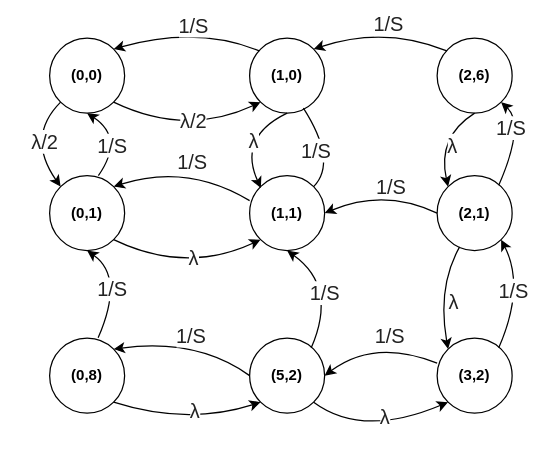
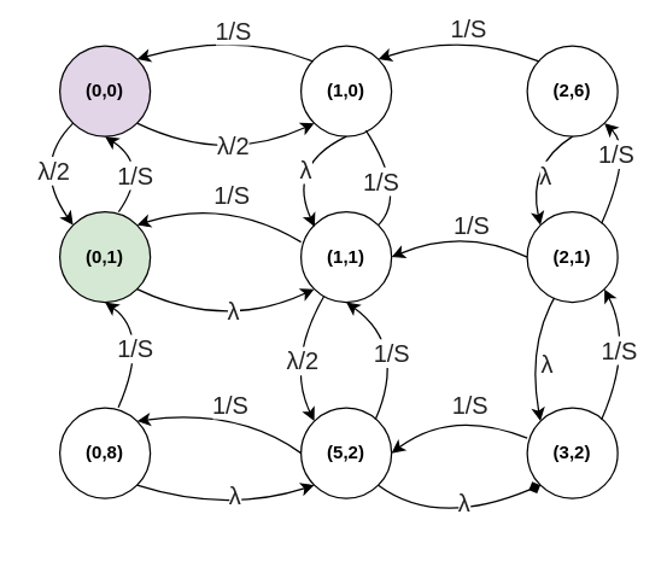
  <mxCell id="0" />
  <mxCell id="1" parent="0" />
- <mxCell id="2" value="&lt;b&gt;(0,0)&lt;/b&gt;" style="ellipse;whiteSpace=wrap;html=1;aspect=fixed;" vertex="1" parent="1"><mxGeometry x="39" y="30" width="60" height="60" as="geometry" /></mxCell>
+ <mxCell id="2" value="&lt;b&gt;(0,0)&lt;/b&gt;" style="ellipse;whiteSpace=wrap;html=1;aspect=fixed;fillColor=#e1d5e7;" vertex="1" parent="1"><mxGeometry x="39" y="30" width="60" height="60" as="geometry" /></mxCell>
  <mxCell id="3" value="&lt;b&gt;(1,0)&lt;/b&gt;" style="ellipse;whiteSpace=wrap;html=1;aspect=fixed;" vertex="1" parent="1"><mxGeometry x="199" y="30" width="60" height="60" as="geometry" /></mxCell>
  <mxCell id="4" value="&lt;b&gt;(2,6)&lt;/b&gt;" style="ellipse;whiteSpace=wrap;html=1;aspect=fixed;" vertex="1" parent="1"><mxGeometry x="349" y="30" width="60" height="60" as="geometry" /></mxCell>
  <mxCell id="5" value="&lt;b&gt;(1,1)&lt;/b&gt;" style="ellipse;whiteSpace=wrap;html=1;aspect=fixed;" vertex="1" parent="1"><mxGeometry x="199" y="140" width="60" height="60" as="geometry" /></mxCell>
- <mxCell id="6" value="&lt;b&gt;(0,1)&lt;/b&gt;" style="ellipse;whiteSpace=wrap;html=1;aspect=fixed;" vertex="1" parent="1"><mxGeometry x="39" y="140" width="60" height="60" as="geometry" /></mxCell>
+ <mxCell id="6" value="&lt;b&gt;(0,1)&lt;/b&gt;" style="ellipse;whiteSpace=wrap;html=1;aspect=fixed;fillColor=#d5e8d4;" vertex="1" parent="1"><mxGeometry x="39" y="140" width="60" height="60" as="geometry" /></mxCell>
  <mxCell id="7" value="&lt;b&gt;(0,8)&lt;/b&gt;" style="ellipse;whiteSpace=wrap;html=1;aspect=fixed;" vertex="1" parent="1"><mxGeometry x="39" y="270" width="60" height="60" as="geometry" /></mxCell>
  <mxCell id="8" value="&lt;b&gt;(5,2)&lt;/b&gt;" style="ellipse;whiteSpace=wrap;html=1;aspect=fixed;" vertex="1" parent="1"><mxGeometry x="199" y="270" width="60" height="60" as="geometry" /></mxCell>
  <mxCell id="9" value="&lt;b&gt;(3,2)&lt;/b&gt;" style="ellipse;whiteSpace=wrap;html=1;aspect=fixed;" vertex="1" parent="1"><mxGeometry x="349" y="270" width="60" height="60" as="geometry" /></mxCell>
  <mxCell id="10" value="&lt;b&gt;(2,1)&lt;/b&gt;" style="ellipse;whiteSpace=wrap;html=1;aspect=fixed;" vertex="1" parent="1"><mxGeometry x="349" y="140" width="60" height="60" as="geometry" /></mxCell>
  <mxCell id="11" value="" style="endArrow=classic;html=1;entryX=0;entryY=1;entryDx=0;entryDy=0;exitX=1;exitY=1;exitDx=0;exitDy=0;curved=1;" edge="1" parent="1" source="7" target="8"><mxGeometry width="50" height="50" relative="1" as="geometry"><mxPoint x="39" y="400" as="sourcePoint" /><mxPoint x="89" y="350" as="targetPoint" /><Array as="points"><mxPoint x="149" y="340" /></Array></mxGeometry></mxCell>
  <mxCell id="12" value="&lt;span style=&quot;color: rgb(34 , 34 , 34) ; font-family: &amp;#34;arial&amp;#34; , sans-serif ; font-size: 16px ; text-align: left ; white-space: normal&quot;&gt;λ&lt;/span&gt;" style="text;html=1;resizable=0;points=[];align=center;verticalAlign=middle;labelBackgroundColor=#ffffff;" vertex="1" connectable="0" parent="11"><mxGeometry x="0.152" y="10" relative="1" as="geometry"><mxPoint as="offset" /></mxGeometry></mxCell>
- <mxCell id="13" value="" style="endArrow=classic;html=1;exitX=1;exitY=1;exitDx=0;exitDy=0;curved=1;entryX=0;entryY=1;entryDx=0;entryDy=0;" edge="1" parent="1" source="8" target="9"><mxGeometry width="50" height="50" relative="1" as="geometry"><mxPoint x="100.213" y="331.213" as="sourcePoint" /><mxPoint x="349" y="300" as="targetPoint" /><Array as="points"><mxPoint x="289" y="350" /></Array></mxGeometry></mxCell>
+ <mxCell id="13" value="" style="endArrow=diamond;html=1;exitX=1;exitY=1;exitDx=0;exitDy=0;curved=1;entryX=0;entryY=1;entryDx=0;entryDy=0;" edge="1" parent="1" source="8" target="9"><mxGeometry width="50" height="50" relative="1" as="geometry"><mxPoint x="100.213" y="331.213" as="sourcePoint" /><mxPoint x="349" y="300" as="targetPoint" /><Array as="points"><mxPoint x="289" y="350" /></Array></mxGeometry></mxCell>
  <mxCell id="14" value="&lt;span style=&quot;color: rgb(34 , 34 , 34) ; font-family: &amp;#34;arial&amp;#34; , sans-serif ; font-size: 16px ; text-align: left ; white-space: normal&quot;&gt;λ&lt;/span&gt;" style="text;html=1;resizable=0;points=[];align=center;verticalAlign=middle;labelBackgroundColor=#ffffff;" vertex="1" connectable="0" parent="13"><mxGeometry x="0.152" y="10" relative="1" as="geometry"><mxPoint as="offset" /></mxGeometry></mxCell>
  <mxCell id="15" value="" style="endArrow=classic;html=1;entryX=0;entryY=1;entryDx=0;entryDy=0;exitX=1;exitY=1;exitDx=0;exitDy=0;curved=1;" edge="1" parent="1" source="6" target="5"><mxGeometry width="50" height="50" relative="1" as="geometry"><mxPoint x="89.213" y="200.213" as="sourcePoint" /><mxPoint x="206.787" y="200.213" as="targetPoint" /><Array as="points"><mxPoint x="148" y="219" /></Array></mxGeometry></mxCell>
  <mxCell id="16" value="&lt;span style=&quot;color: rgb(34 , 34 , 34) ; font-family: &amp;#34;arial&amp;#34; , sans-serif ; font-size: 16px ; text-align: left ; white-space: normal&quot;&gt;λ&lt;/span&gt;" style="text;html=1;resizable=0;points=[];align=center;verticalAlign=middle;labelBackgroundColor=#ffffff;" vertex="1" connectable="0" parent="15"><mxGeometry x="0.152" y="10" relative="1" as="geometry"><mxPoint as="offset" /></mxGeometry></mxCell>
  <mxCell id="17" value="" style="endArrow=classic;html=1;entryX=0;entryY=1;entryDx=0;entryDy=0;exitX=1;exitY=1;exitDx=0;exitDy=0;curved=1;" edge="1" parent="1" source="2" target="3"><mxGeometry width="50" height="50" relative="1" as="geometry"><mxPoint x="89.213" y="90.213" as="sourcePoint" /><mxPoint x="206.787" y="90.213" as="targetPoint" /><Array as="points"><mxPoint x="148" y="109" /></Array></mxGeometry></mxCell>
  <mxCell id="18" value="&lt;span style=&quot;color: rgb(34 , 34 , 34) ; font-family: &amp;#34;arial&amp;#34; , sans-serif ; font-size: 16px ; text-align: left ; white-space: normal&quot;&gt;λ/2&lt;/span&gt;" style="text;html=1;resizable=0;points=[];align=center;verticalAlign=middle;labelBackgroundColor=#ffffff;" vertex="1" connectable="0" parent="17"><mxGeometry x="0.152" y="10" relative="1" as="geometry"><mxPoint as="offset" /></mxGeometry></mxCell>
  <mxCell id="19" value="" style="endArrow=classic;html=1;entryX=0;entryY=0;entryDx=0;entryDy=0;exitX=0;exitY=1;exitDx=0;exitDy=0;curved=1;" edge="1" parent="1" source="2" target="6"><mxGeometry width="50" height="50" relative="1" as="geometry"><mxPoint x="38.787" y="70.213" as="sourcePoint" /><mxPoint x="38.787" y="157.787" as="targetPoint" /><Array as="points"><mxPoint x="20" y="109" /></Array></mxGeometry></mxCell>
  <mxCell id="20" value="&lt;span style=&quot;color: rgb(34 , 34 , 34) ; font-family: &amp;#34;arial&amp;#34; , sans-serif ; font-size: 16px ; text-align: left ; white-space: normal&quot;&gt;λ/2&lt;/span&gt;" style="text;html=1;resizable=0;points=[];align=center;verticalAlign=middle;labelBackgroundColor=#ffffff;" vertex="1" connectable="0" parent="19"><mxGeometry x="0.152" y="10" relative="1" as="geometry"><mxPoint as="offset" /></mxGeometry></mxCell>
+ <mxCell id="21" value="" style="endArrow=classic;html=1;entryX=0;entryY=0;entryDx=0;entryDy=0;curved=1;" edge="1" parent="1" source="5" target="8"><mxGeometry width="50" height="50" relative="1" as="geometry"><mxPoint x="187.787" y="212.213" as="sourcePoint" /><mxPoint x="187.787" y="299.787" as="targetPoint" /><Array as="points"><mxPoint x="189" y="240" /></Array></mxGeometry></mxCell>
+ <mxCell id="22" value="&lt;span style=&quot;color: rgb(34 , 34 , 34) ; font-family: &amp;#34;arial&amp;#34; , sans-serif ; font-size: 16px ; text-align: left ; white-space: normal&quot;&gt;λ/2&lt;/span&gt;" style="text;html=1;resizable=0;points=[];align=center;verticalAlign=middle;labelBackgroundColor=#ffffff;" vertex="1" connectable="0" parent="21"><mxGeometry x="0.152" y="10" relative="1" as="geometry"><mxPoint as="offset" /></mxGeometry></mxCell>
  <mxCell id="23" value="" style="endArrow=classic;html=1;entryX=0;entryY=0;entryDx=0;entryDy=0;curved=1;exitX=0.5;exitY=1;exitDx=0;exitDy=0;" edge="1" parent="1" source="4" target="10"><mxGeometry width="50" height="50" relative="1" as="geometry"><mxPoint x="369" y="90" as="sourcePoint" /><mxPoint x="382.787" y="157.787" as="targetPoint" /><Array as="points"><mxPoint x="349" y="109" /></Array></mxGeometry></mxCell>
  <mxCell id="24" value="&lt;span style=&quot;color: rgb(34 , 34 , 34) ; font-family: &amp;#34;arial&amp;#34; , sans-serif ; font-size: 16px ; text-align: left ; white-space: normal&quot;&gt;λ&lt;/span&gt;" style="text;html=1;resizable=0;points=[];align=center;verticalAlign=middle;labelBackgroundColor=#ffffff;" vertex="1" connectable="0" parent="23"><mxGeometry x="0.152" y="10" relative="1" as="geometry"><mxPoint as="offset" /></mxGeometry></mxCell>
  <mxCell id="25" value="" style="endArrow=classic;html=1;entryX=0;entryY=0;entryDx=0;entryDy=0;exitX=0.3;exitY=0.95;exitDx=0;exitDy=0;curved=1;exitPerimeter=0;" edge="1" parent="1" source="10" target="9"><mxGeometry width="50" height="50" relative="1" as="geometry"><mxPoint x="378.787" y="190.213" as="sourcePoint" /><mxPoint x="378.787" y="277.787" as="targetPoint" /><Array as="points"><mxPoint x="349" y="229" /></Array></mxGeometry></mxCell>
  <mxCell id="26" value="&lt;span style=&quot;color: rgb(34 , 34 , 34) ; font-family: &amp;#34;arial&amp;#34; , sans-serif ; font-size: 16px ; text-align: left ; white-space: normal&quot;&gt;λ&lt;/span&gt;" style="text;html=1;resizable=0;points=[];align=center;verticalAlign=middle;labelBackgroundColor=#ffffff;" vertex="1" connectable="0" parent="25"><mxGeometry x="0.152" y="10" relative="1" as="geometry"><mxPoint as="offset" /></mxGeometry></mxCell>
  <mxCell id="27" value="" style="endArrow=classic;html=1;exitX=0.5;exitY=1;exitDx=0;exitDy=0;curved=1;" edge="1" parent="1" source="3"><mxGeometry width="50" height="50" relative="1" as="geometry"><mxPoint x="208.287" y="70.213" as="sourcePoint" /><mxPoint x="208" y="150" as="targetPoint" /><Array as="points"><mxPoint x="189.5" y="109" /></Array></mxGeometry></mxCell>
  <mxCell id="28" value="&lt;span style=&quot;color: rgb(34 , 34 , 34) ; font-family: &amp;#34;arial&amp;#34; , sans-serif ; font-size: 16px ; text-align: left ; white-space: normal&quot;&gt;λ&lt;/span&gt;" style="text;html=1;resizable=0;points=[];align=center;verticalAlign=middle;labelBackgroundColor=#ffffff;" vertex="1" connectable="0" parent="27"><mxGeometry x="0.152" y="10" relative="1" as="geometry"><mxPoint as="offset" /></mxGeometry></mxCell>
  <mxCell id="29" value="" style="endArrow=classic;html=1;curved=1;" edge="1" parent="1"><mxGeometry width="50" height="50" relative="1" as="geometry"><mxPoint x="78" y="140" as="sourcePoint" /><mxPoint x="69" y="90" as="targetPoint" /><Array as="points"><mxPoint x="99" y="110" /></Array></mxGeometry></mxCell>
  <mxCell id="30" value="&lt;span style=&quot;color: rgb(34 , 34 , 34) ; font-family: &amp;#34;arial&amp;#34; , sans-serif ; font-size: 16px ; text-align: left ; white-space: normal&quot;&gt;1/S&lt;/span&gt;" style="text;html=1;resizable=0;points=[];align=center;verticalAlign=middle;labelBackgroundColor=#ffffff;" vertex="1" connectable="0" parent="29"><mxGeometry x="0.152" y="10" relative="1" as="geometry"><mxPoint as="offset" /></mxGeometry></mxCell>
  <mxCell id="31" value="" style="endArrow=classic;html=1;entryX=0.5;entryY=1;entryDx=0;entryDy=0;exitX=0;exitY=1;exitDx=0;exitDy=0;curved=1;" edge="1" parent="1" target="6"><mxGeometry width="50" height="50" relative="1" as="geometry"><mxPoint x="77.787" y="269.787" as="sourcePoint" /><mxPoint x="77.787" y="182.213" as="targetPoint" /><Array as="points"><mxPoint x="99" y="221" /></Array></mxGeometry></mxCell>
  <mxCell id="32" value="&lt;span style=&quot;color: rgb(34 , 34 , 34) ; font-family: &amp;#34;arial&amp;#34; , sans-serif ; font-size: 16px ; text-align: left ; white-space: normal&quot;&gt;1/S&lt;/span&gt;" style="text;html=1;resizable=0;points=[];align=center;verticalAlign=middle;labelBackgroundColor=#ffffff;" vertex="1" connectable="0" parent="31"><mxGeometry x="0.152" y="10" relative="1" as="geometry"><mxPoint x="-0.5" y="12" as="offset" /></mxGeometry></mxCell>
  <mxCell id="33" value="" style="endArrow=none;html=1;exitX=1;exitY=0;exitDx=0;exitDy=0;curved=1;entryX=0.717;entryY=0.933;entryDx=0;entryDy=0;entryPerimeter=0;" edge="1" parent="1" source="5" target="3"><mxGeometry width="50" height="50" relative="1" as="geometry"><mxPoint x="248.287" y="177.787" as="sourcePoint" /><mxPoint x="239" y="90" as="targetPoint" /><Array as="points"><mxPoint x="269.5" y="129" /></Array></mxGeometry></mxCell>
  <mxCell id="34" value="&lt;span style=&quot;color: rgb(34 , 34 , 34) ; font-family: &amp;#34;arial&amp;#34; , sans-serif ; font-size: 16px ; text-align: left ; white-space: normal&quot;&gt;1/S&lt;/span&gt;" style="text;html=1;resizable=0;points=[];align=center;verticalAlign=middle;labelBackgroundColor=#ffffff;" vertex="1" connectable="0" parent="33"><mxGeometry x="0.152" y="10" relative="1" as="geometry"><mxPoint as="offset" /></mxGeometry></mxCell>
  <mxCell id="35" value="" style="endArrow=classic;html=1;entryX=0.5;entryY=1;entryDx=0;entryDy=0;exitX=0;exitY=1;exitDx=0;exitDy=0;curved=1;" edge="1" parent="1" target="5"><mxGeometry width="50" height="50" relative="1" as="geometry"><mxPoint x="248.287" y="277.787" as="sourcePoint" /><mxPoint x="248.287" y="190.213" as="targetPoint" /><Array as="points"><mxPoint x="269.5" y="229" /></Array></mxGeometry></mxCell>
  <mxCell id="36" value="&lt;span style=&quot;color: rgb(34 , 34 , 34) ; font-family: &amp;#34;arial&amp;#34; , sans-serif ; font-size: 16px ; text-align: left ; white-space: normal&quot;&gt;1/S&lt;/span&gt;" style="text;html=1;resizable=0;points=[];align=center;verticalAlign=middle;labelBackgroundColor=#ffffff;" vertex="1" connectable="0" parent="35"><mxGeometry x="0.152" y="10" relative="1" as="geometry"><mxPoint as="offset" /></mxGeometry></mxCell>
  <mxCell id="37" value="" style="endArrow=classic;html=1;entryX=1;entryY=1;entryDx=0;entryDy=0;exitX=0;exitY=1;exitDx=0;exitDy=0;curved=1;" edge="1" parent="1" target="4"><mxGeometry width="50" height="50" relative="1" as="geometry"><mxPoint x="398.287" y="147.787" as="sourcePoint" /><mxPoint x="398.287" y="60.213" as="targetPoint" /><Array as="points"><mxPoint x="419.5" y="99" /></Array></mxGeometry></mxCell>
  <mxCell id="38" value="&lt;span style=&quot;color: rgb(34 , 34 , 34) ; font-family: &amp;#34;arial&amp;#34; , sans-serif ; font-size: 16px ; text-align: left ; white-space: normal&quot;&gt;1/S&lt;/span&gt;" style="text;html=1;resizable=0;points=[];align=center;verticalAlign=middle;labelBackgroundColor=#ffffff;" vertex="1" connectable="0" parent="37"><mxGeometry x="0.152" y="10" relative="1" as="geometry"><mxPoint as="offset" /></mxGeometry></mxCell>
  <mxCell id="39" value="" style="endArrow=classic;html=1;entryX=1;entryY=1;entryDx=0;entryDy=0;exitX=0;exitY=1;exitDx=0;exitDy=0;curved=1;" edge="1" parent="1" target="10"><mxGeometry width="50" height="50" relative="1" as="geometry"><mxPoint x="398.287" y="277.787" as="sourcePoint" /><mxPoint x="398.287" y="190.213" as="targetPoint" /><Array as="points"><mxPoint x="419.5" y="229" /></Array></mxGeometry></mxCell>
  <mxCell id="40" value="&lt;span style=&quot;color: rgb(34 , 34 , 34) ; font-family: &amp;#34;arial&amp;#34; , sans-serif ; font-size: 16px ; text-align: left ; white-space: normal&quot;&gt;1/S&lt;/span&gt;" style="text;html=1;resizable=0;points=[];align=center;verticalAlign=middle;labelBackgroundColor=#ffffff;" vertex="1" connectable="0" parent="39"><mxGeometry x="0.152" y="10" relative="1" as="geometry"><mxPoint as="offset" /></mxGeometry></mxCell>
  <mxCell id="41" value="" style="endArrow=classic;html=1;entryX=1;entryY=0;entryDx=0;entryDy=0;curved=1;" edge="1" parent="1" target="6"><mxGeometry width="50" height="50" relative="1" as="geometry"><mxPoint x="199" y="160" as="sourcePoint" /><mxPoint x="81.213" y="150.213" as="targetPoint" /><Array as="points"><mxPoint x="149" y="130" /></Array></mxGeometry></mxCell>
  <mxCell id="42" value="&lt;span style=&quot;color: rgb(34 , 34 , 34) ; font-family: &amp;#34;arial&amp;#34; , sans-serif ; font-size: 16px ; text-align: left ; white-space: normal&quot;&gt;1/S&lt;/span&gt;" style="text;html=1;resizable=0;points=[];align=center;verticalAlign=middle;labelBackgroundColor=#ffffff;" vertex="1" connectable="0" parent="41"><mxGeometry x="0.152" y="10" relative="1" as="geometry"><mxPoint x="10.5" y="-14.5" as="offset" /></mxGeometry></mxCell>
  <mxCell id="43" value="" style="endArrow=classic;html=1;entryX=1;entryY=0.5;entryDx=0;entryDy=0;curved=1;" edge="1" parent="1" target="5"><mxGeometry width="50" height="50" relative="1" as="geometry"><mxPoint x="349" y="170" as="sourcePoint" /><mxPoint x="239.213" y="170.213" as="targetPoint" /><Array as="points"><mxPoint x="307" y="150" /></Array></mxGeometry></mxCell>
  <mxCell id="44" value="&lt;span style=&quot;color: rgb(34 , 34 , 34) ; font-family: &amp;#34;arial&amp;#34; , sans-serif ; font-size: 16px ; text-align: left ; white-space: normal&quot;&gt;1/S&lt;/span&gt;" style="text;html=1;resizable=0;points=[];align=center;verticalAlign=middle;labelBackgroundColor=#ffffff;" vertex="1" connectable="0" parent="43"><mxGeometry x="0.152" y="10" relative="1" as="geometry"><mxPoint x="10.5" y="-14.5" as="offset" /></mxGeometry></mxCell>
  <mxCell id="45" value="" style="endArrow=classic;html=1;entryX=1;entryY=0.5;entryDx=0;entryDy=0;curved=1;" edge="1" parent="1" target="8"><mxGeometry width="50" height="50" relative="1" as="geometry"><mxPoint x="349" y="290" as="sourcePoint" /><mxPoint x="231.213" y="290.213" as="targetPoint" /><Array as="points"><mxPoint x="299" y="270" /></Array></mxGeometry></mxCell>
  <mxCell id="46" value="&lt;span style=&quot;color: rgb(34 , 34 , 34) ; font-family: &amp;#34;arial&amp;#34; , sans-serif ; font-size: 16px ; text-align: left ; white-space: normal&quot;&gt;1/S&lt;/span&gt;" style="text;html=1;resizable=0;points=[];align=center;verticalAlign=middle;labelBackgroundColor=#ffffff;" vertex="1" connectable="0" parent="45"><mxGeometry x="0.152" y="10" relative="1" as="geometry"><mxPoint x="10.5" y="-14.5" as="offset" /></mxGeometry></mxCell>
  <mxCell id="47" value="" style="endArrow=classic;html=1;entryX=1;entryY=0;entryDx=0;entryDy=0;curved=1;exitX=0;exitY=0.5;exitDx=0;exitDy=0;" edge="1" parent="1" source="8" target="7"><mxGeometry width="50" height="50" relative="1" as="geometry"><mxPoint x="189" y="290" as="sourcePoint" /><mxPoint x="89.213" y="290.213" as="targetPoint" /><Array as="points"><mxPoint x="157" y="270" /></Array></mxGeometry></mxCell>
  <mxCell id="48" value="&lt;span style=&quot;color: rgb(34 , 34 , 34) ; font-family: &amp;#34;arial&amp;#34; , sans-serif ; font-size: 16px ; text-align: left ; white-space: normal&quot;&gt;1/S&lt;/span&gt;" style="text;html=1;resizable=0;points=[];align=center;verticalAlign=middle;labelBackgroundColor=#ffffff;" vertex="1" connectable="0" parent="47"><mxGeometry x="0.152" y="10" relative="1" as="geometry"><mxPoint x="10.5" y="-14.5" as="offset" /></mxGeometry></mxCell>
  <mxCell id="49" value="" style="endArrow=classic;html=1;exitX=1;exitY=1;exitDx=0;exitDy=0;curved=1;entryX=1;entryY=0;entryDx=0;entryDy=0;" edge="1" parent="1" target="2"><mxGeometry width="50" height="50" relative="1" as="geometry"><mxPoint x="206.787" y="40.213" as="sourcePoint" /><mxPoint x="99" y="40" as="targetPoint" /><Array as="points"><mxPoint x="157" y="20" /></Array></mxGeometry></mxCell>
  <mxCell id="50" value="&lt;span style=&quot;color: rgb(34 , 34 , 34) ; font-family: &amp;#34;arial&amp;#34; , sans-serif ; font-size: 16px ; text-align: left ; white-space: normal&quot;&gt;1/S&lt;/span&gt;" style="text;html=1;resizable=0;points=[];align=center;verticalAlign=middle;labelBackgroundColor=#ffffff;" vertex="1" connectable="0" parent="49"><mxGeometry x="0.152" y="10" relative="1" as="geometry"><mxPoint x="10.5" y="-14.5" as="offset" /></mxGeometry></mxCell>
  <mxCell id="51" value="" style="endArrow=classic;html=1;entryX=1;entryY=0;entryDx=0;entryDy=0;exitX=1;exitY=1;exitDx=0;exitDy=0;curved=1;" edge="1" parent="1" target="3"><mxGeometry width="50" height="50" relative="1" as="geometry"><mxPoint x="356.787" y="40.213" as="sourcePoint" /><mxPoint x="239.213" y="40.213" as="targetPoint" /><Array as="points"><mxPoint x="307" y="20" /></Array></mxGeometry></mxCell>
  <mxCell id="52" value="&lt;span style=&quot;color: rgb(34 , 34 , 34) ; font-family: &amp;#34;arial&amp;#34; , sans-serif ; font-size: 16px ; text-align: left ; white-space: normal&quot;&gt;1/S&lt;/span&gt;" style="text;html=1;resizable=0;points=[];align=center;verticalAlign=middle;labelBackgroundColor=#ffffff;" vertex="1" connectable="0" parent="51"><mxGeometry x="0.152" y="10" relative="1" as="geometry"><mxPoint x="10.5" y="-14.5" as="offset" /></mxGeometry></mxCell>
